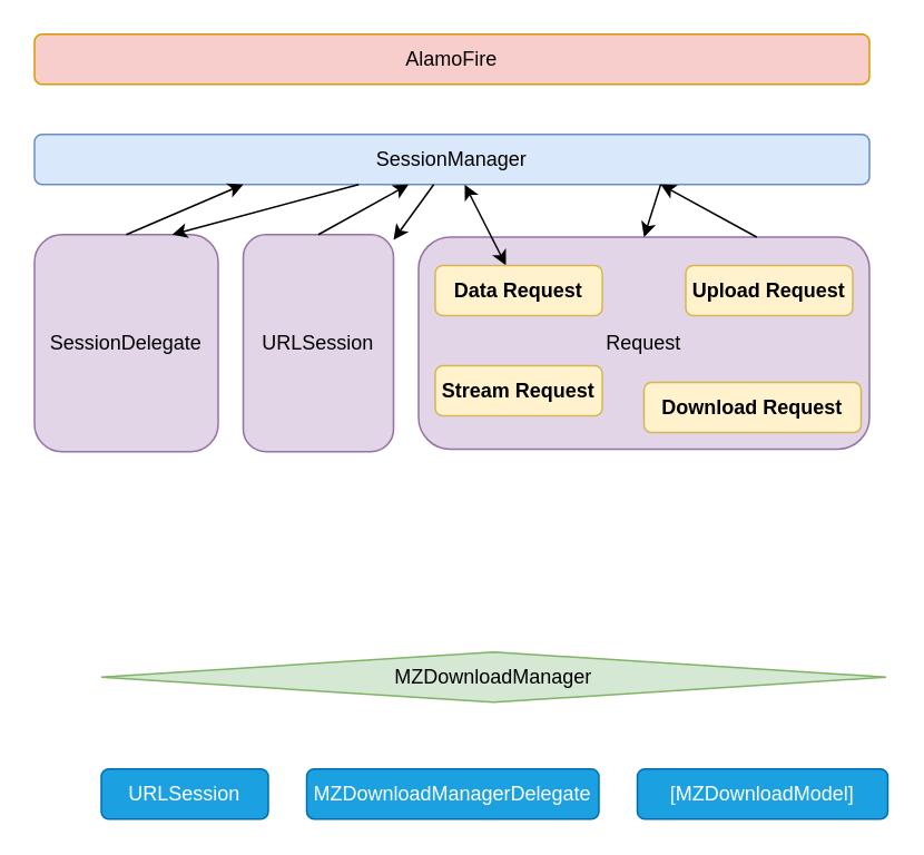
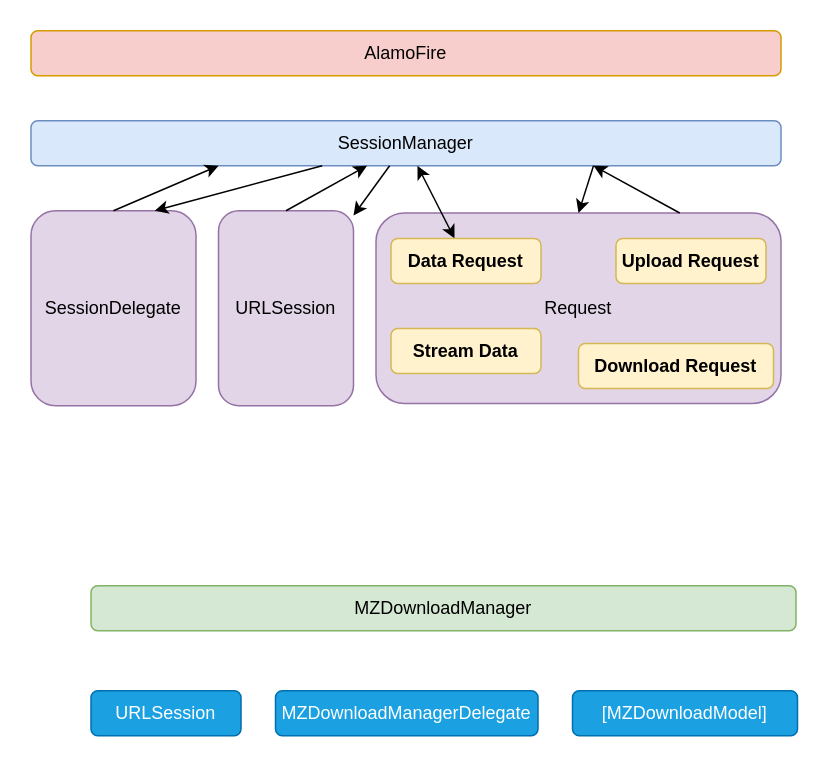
  <mxCell id="0" />
  <mxCell id="1" parent="0" />
  <mxCell id="2" value="Request" style="rounded=1;whiteSpace=wrap;html=1;fillColor=#e1d5e7;strokeColor=#9673a6;" vertex="1" parent="1"><mxGeometry x="250" y="141.5" width="270" height="127" as="geometry" /></mxCell>
  <mxCell id="3" value="AlamoFire" style="rounded=1;whiteSpace=wrap;html=1;fillColor=#f8cecc;strokeColor=#d79b00;" vertex="1" parent="1"><mxGeometry x="20" y="20" width="500" height="30" as="geometry" /></mxCell>
  <mxCell id="4" value="SessionManager" style="rounded=1;whiteSpace=wrap;html=1;fillColor=#dae8fc;strokeColor=#6c8ebf;" vertex="1" parent="1"><mxGeometry x="20" y="80" width="500" height="30" as="geometry" /></mxCell>
  <mxCell id="5" value="SessionDelegate" style="rounded=1;whiteSpace=wrap;html=1;fillColor=#e1d5e7;strokeColor=#9673a6;" vertex="1" parent="1"><mxGeometry x="20" y="140" width="110" height="130" as="geometry" /></mxCell>
  <mxCell id="6" value="&lt;b&gt;Upload Request&lt;/b&gt;" style="rounded=1;whiteSpace=wrap;html=1;fillColor=#fff2cc;strokeColor=#d6b656;" vertex="1" parent="1"><mxGeometry x="410" y="158.5" width="100" height="30" as="geometry" /></mxCell>
  <mxCell id="7" value="URLSession" style="rounded=1;whiteSpace=wrap;html=1;fillColor=#e1d5e7;strokeColor=#9673a6;" vertex="1" parent="1"><mxGeometry x="145" y="140" width="90" height="130" as="geometry" /></mxCell>
  <mxCell id="8" value="" style="endArrow=classic;html=1;entryX=0.25;entryY=1;entryDx=0;entryDy=0;exitX=0.5;exitY=0;exitDx=0;exitDy=0;" edge="1" parent="1" source="5" target="4"><mxGeometry width="50" height="50" relative="1" as="geometry"><mxPoint x="20" y="230" as="sourcePoint" /><mxPoint x="70" y="180" as="targetPoint" /></mxGeometry></mxCell>
  <mxCell id="9" value="" style="endArrow=classic;html=1;entryX=0.75;entryY=0;entryDx=0;entryDy=0;" edge="1" parent="1" source="4" target="5"><mxGeometry width="50" height="50" relative="1" as="geometry"><mxPoint x="110" y="240" as="sourcePoint" /><mxPoint x="160" y="190" as="targetPoint" /></mxGeometry></mxCell>
  <mxCell id="10" value="" style="endArrow=classic;startArrow=classic;html=1;" edge="1" parent="1" source="4" target="12"><mxGeometry width="50" height="50" relative="1" as="geometry"><mxPoint x="180" y="110" as="sourcePoint" /><mxPoint x="230" y="60" as="targetPoint" /></mxGeometry></mxCell>
- <mxCell id="11" value="&lt;b&gt;Stream Request&lt;/b&gt;" style="rounded=1;whiteSpace=wrap;html=1;fillColor=#fff2cc;strokeColor=#d6b656;" vertex="1" parent="1"><mxGeometry x="260" y="218.5" width="100" height="30" as="geometry" /></mxCell>
+ <mxCell id="11" value="&lt;b&gt;Stream Data&lt;/b&gt;" style="rounded=1;whiteSpace=wrap;html=1;fillColor=#fff2cc;strokeColor=#d6b656;" vertex="1" parent="1"><mxGeometry x="260" y="218.5" width="100" height="30" as="geometry" /></mxCell>
  <mxCell id="12" value="&lt;b&gt;Data Request&lt;/b&gt;" style="rounded=1;whiteSpace=wrap;html=1;fillColor=#fff2cc;strokeColor=#d6b656;" vertex="1" parent="1"><mxGeometry x="260" y="158.5" width="100" height="30" as="geometry" /></mxCell>
  <mxCell id="13" value="&lt;b&gt;Download Request&lt;/b&gt;" style="rounded=1;whiteSpace=wrap;html=1;fillColor=#fff2cc;strokeColor=#d6b656;" vertex="1" parent="1"><mxGeometry x="385" y="228.5" width="130" height="30" as="geometry" /></mxCell>
  <mxCell id="14" value="" style="endArrow=classic;html=1;exitX=0.75;exitY=0;exitDx=0;exitDy=0;entryX=0.75;entryY=1;entryDx=0;entryDy=0;" edge="1" parent="1" source="2" target="4"><mxGeometry width="50" height="50" relative="1" as="geometry"><mxPoint x="85" y="150" as="sourcePoint" /><mxPoint x="320" y="110" as="targetPoint" /></mxGeometry></mxCell>
  <mxCell id="15" value="" style="endArrow=classic;html=1;entryX=0.5;entryY=0;entryDx=0;entryDy=0;exitX=0.75;exitY=1;exitDx=0;exitDy=0;" edge="1" parent="1" source="4" target="2"><mxGeometry width="50" height="50" relative="1" as="geometry"><mxPoint x="155" y="120" as="sourcePoint" /><mxPoint x="112.5" y="150" as="targetPoint" /></mxGeometry></mxCell>
  <mxCell id="16" value="" style="endArrow=classic;html=1;exitX=0.5;exitY=0;exitDx=0;exitDy=0;entryX=0.448;entryY=1;entryDx=0;entryDy=0;entryPerimeter=0;" edge="1" parent="1" source="7" target="4"><mxGeometry width="50" height="50" relative="1" as="geometry"><mxPoint x="95" y="160" as="sourcePoint" /><mxPoint x="165" y="130" as="targetPoint" /></mxGeometry></mxCell>
  <mxCell id="17" value="" style="endArrow=classic;html=1;" edge="1" parent="1" source="4" target="7"><mxGeometry width="50" height="50" relative="1" as="geometry"><mxPoint x="165" y="130" as="sourcePoint" /><mxPoint x="122.5" y="160" as="targetPoint" /></mxGeometry></mxCell>
- <mxCell id="18" value="&lt;span&gt;MZDownloadManager&lt;/span&gt;" style="rhombus;whiteSpace=wrap;html=1;fillColor=#d5e8d4;strokeColor=#82b366;" vertex="1" parent="1"><mxGeometry x="60" y="390" width="470" height="30" as="geometry" /></mxCell>
+ <mxCell id="18" value="&lt;span&gt;MZDownloadManager&lt;/span&gt;" style="rounded=1;whiteSpace=wrap;html=1;fillColor=#d5e8d4;strokeColor=#82b366;" vertex="1" parent="1"><mxGeometry x="60" y="390" width="470" height="30" as="geometry" /></mxCell>
  <mxCell id="19" value="&lt;span&gt;URLSession&lt;/span&gt;" style="rounded=1;whiteSpace=wrap;html=1;fillColor=#1ba1e2;strokeColor=#006EAF;fontColor=#ffffff;" vertex="1" parent="1"><mxGeometry x="60" y="460" width="100" height="30" as="geometry" /></mxCell>
  <mxCell id="20" value="&lt;span class=&quot;s1&quot;&gt;[&lt;/span&gt;&lt;span&gt;MZDownloadModel&lt;/span&gt;&lt;span class=&quot;s1&quot;&gt;]&lt;/span&gt;" style="rounded=1;whiteSpace=wrap;html=1;fillColor=#1ba1e2;strokeColor=#006EAF;fontColor=#ffffff;" vertex="1" parent="1"><mxGeometry x="381" y="460" width="150" height="30" as="geometry" /></mxCell>
  <mxCell id="21" value="&lt;span&gt;MZDownloadManagerDelegate&lt;/span&gt;" style="rounded=1;whiteSpace=wrap;html=1;fillColor=#1ba1e2;strokeColor=#006EAF;fontColor=#ffffff;" vertex="1" parent="1"><mxGeometry x="183" y="460" width="175" height="30" as="geometry" /></mxCell>
